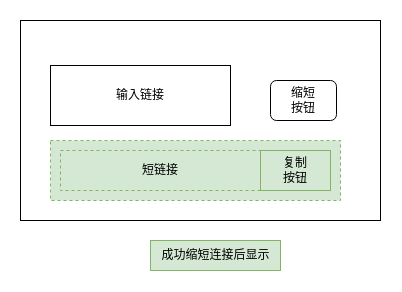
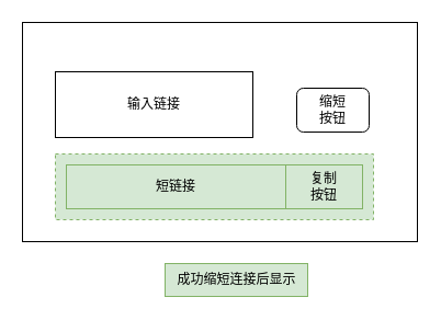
  <mxCell id="0" />
  <mxCell id="1" parent="0" />
  <mxCell id="2" value="" style="rounded=0;whiteSpace=wrap;html=1;" vertex="1" parent="1"><mxGeometry x="20" y="20" width="360" height="200" as="geometry" /></mxCell>
  <mxCell id="3" value="输入链接" style="rounded=0;whiteSpace=wrap;html=1;" vertex="1" parent="1"><mxGeometry x="50" y="65" width="180" height="60" as="geometry" /></mxCell>
  <mxCell id="4" value="缩短&lt;div&gt;按钮&lt;/div&gt;" style="rounded=1;whiteSpace=wrap;html=1;" vertex="1" parent="1"><mxGeometry x="270" y="80" width="66" height="40" as="geometry" /></mxCell>
  <mxCell id="5" value="" style="rounded=0;whiteSpace=wrap;html=1;dashed=1;fillColor=#d5e8d4;strokeColor=#82b366;" vertex="1" parent="1"><mxGeometry x="50" y="140" width="290" height="60" as="geometry" /></mxCell>
- <mxCell id="6" value="短链接" style="rounded=0;whiteSpace=wrap;html=1;fillColor=#d5e8d4;strokeColor=#82b366;dashed=1;" vertex="1" parent="1"><mxGeometry x="60" y="150" width="200" height="40" as="geometry" /></mxCell>
+ <mxCell id="6" value="短链接" style="rounded=0;whiteSpace=wrap;html=1;fillColor=#d5e8d4;strokeColor=#82b366;" vertex="1" parent="1"><mxGeometry x="60" y="150" width="200" height="40" as="geometry" /></mxCell>
  <mxCell id="7" value="复制&lt;div&gt;按钮&lt;/div&gt;" style="rounded=0;whiteSpace=wrap;html=1;fillColor=#d5e8d4;strokeColor=#82b366;" vertex="1" parent="1"><mxGeometry x="260" y="150" width="70" height="40" as="geometry" /></mxCell>
  <mxCell id="8" value="成功缩短连接后显示" style="text;html=1;align=center;verticalAlign=middle;resizable=0;points=[];autosize=1;strokeColor=#82b366;fillColor=#d5e8d4;" vertex="1" parent="1"><mxGeometry x="150" y="240" width="130" height="30" as="geometry" /></mxCell>
